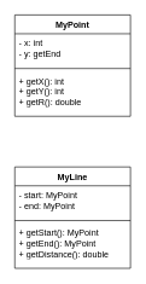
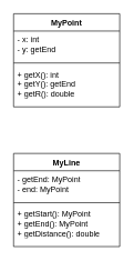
  <mxCell id="0" />
  <mxCell id="1" parent="0" />
  <mxCell id="2" value="MyPoint" style="swimlane;fontStyle=1;align=center;verticalAlign=top;childLayout=stackLayout;horizontal=1;startSize=26;horizontalStack=0;resizeParent=1;resizeParentMax=0;resizeLast=0;collapsible=1;marginBottom=0;whiteSpace=wrap;html=1;" vertex="1" parent="1"><mxGeometry x="20" y="20" width="160" height="140" as="geometry" /></mxCell>
  <mxCell id="3" value="- x: int&lt;div&gt;&lt;span style=&quot;background-color: initial;&quot;&gt;- y: getEnd&lt;/span&gt;&lt;div&gt;&lt;br&gt;&lt;/div&gt;&lt;/div&gt;" style="text;strokeColor=none;fillColor=none;align=left;verticalAlign=top;spacingLeft=4;spacingRight=4;overflow=hidden;rotatable=0;points=[[0,0.5],[1,0.5]];portConstraint=eastwest;whiteSpace=wrap;html=1;" vertex="1" parent="2"><mxGeometry y="26" width="160" height="44" as="geometry" /></mxCell>
  <mxCell id="4" value="" style="line;strokeWidth=1;fillColor=none;align=left;verticalAlign=middle;spacingTop=-1;spacingLeft=3;spacingRight=3;rotatable=0;labelPosition=right;points=[];portConstraint=eastwest;strokeColor=inherit;" vertex="1" parent="2"><mxGeometry y="70" width="160" height="8" as="geometry" /></mxCell>
- <mxCell id="5" value="+ getX(): int&lt;div&gt;+ getY(): int&lt;/div&gt;&lt;div&gt;+ getR(): double&lt;/div&gt;" style="text;strokeColor=none;fillColor=none;align=left;verticalAlign=top;spacingLeft=4;spacingRight=4;overflow=hidden;rotatable=0;points=[[0,0.5],[1,0.5]];portConstraint=eastwest;whiteSpace=wrap;html=1;" vertex="1" parent="2"><mxGeometry y="78" width="160" height="62" as="geometry" /></mxCell>
+ <mxCell id="5" value="+ getX(): int&lt;div&gt;+ getY(): getEnd&lt;/div&gt;&lt;div&gt;+ getR(): double&lt;/div&gt;" style="text;strokeColor=none;fillColor=none;align=left;verticalAlign=top;spacingLeft=4;spacingRight=4;overflow=hidden;rotatable=0;points=[[0,0.5],[1,0.5]];portConstraint=eastwest;whiteSpace=wrap;html=1;" vertex="1" parent="2"><mxGeometry y="78" width="160" height="62" as="geometry" /></mxCell>
  <mxCell id="6" value="MyLine" style="swimlane;fontStyle=1;align=center;verticalAlign=top;childLayout=stackLayout;horizontal=1;startSize=26;horizontalStack=0;resizeParent=1;resizeParentMax=0;resizeLast=0;collapsible=1;marginBottom=0;whiteSpace=wrap;html=1;" vertex="1" parent="1"><mxGeometry x="20" y="230" width="160" height="140" as="geometry" /></mxCell>
- <mxCell id="7" value="&lt;div&gt;&lt;div&gt;- start: MyPoint&lt;/div&gt;&lt;/div&gt;&lt;div&gt;- end: MyPoint&lt;/div&gt;" style="text;strokeColor=none;fillColor=none;align=left;verticalAlign=top;spacingLeft=4;spacingRight=4;overflow=hidden;rotatable=0;points=[[0,0.5],[1,0.5]];portConstraint=eastwest;whiteSpace=wrap;html=1;" vertex="1" parent="6"><mxGeometry y="26" width="160" height="44" as="geometry" /></mxCell>
+ <mxCell id="7" value="&lt;div&gt;&lt;div&gt;- getEnd: MyPoint&lt;/div&gt;&lt;/div&gt;&lt;div&gt;- end: MyPoint&lt;/div&gt;" style="text;strokeColor=none;fillColor=none;align=left;verticalAlign=top;spacingLeft=4;spacingRight=4;overflow=hidden;rotatable=0;points=[[0,0.5],[1,0.5]];portConstraint=eastwest;whiteSpace=wrap;html=1;" vertex="1" parent="6"><mxGeometry y="26" width="160" height="44" as="geometry" /></mxCell>
  <mxCell id="8" value="" style="line;strokeWidth=1;fillColor=none;align=left;verticalAlign=middle;spacingTop=-1;spacingLeft=3;spacingRight=3;rotatable=0;labelPosition=right;points=[];portConstraint=eastwest;strokeColor=inherit;" vertex="1" parent="6"><mxGeometry y="70" width="160" height="8" as="geometry" /></mxCell>
  <mxCell id="9" value="&lt;div&gt;+ getStart(): MyPoint&lt;/div&gt;&lt;div&gt;+ getEnd(): MyPoint&lt;/div&gt;&lt;div&gt;+ getDistance(): double&lt;/div&gt;" style="text;strokeColor=none;fillColor=none;align=left;verticalAlign=top;spacingLeft=4;spacingRight=4;overflow=hidden;rotatable=0;points=[[0,0.5],[1,0.5]];portConstraint=eastwest;whiteSpace=wrap;html=1;" vertex="1" parent="6"><mxGeometry y="78" width="160" height="62" as="geometry" /></mxCell>
